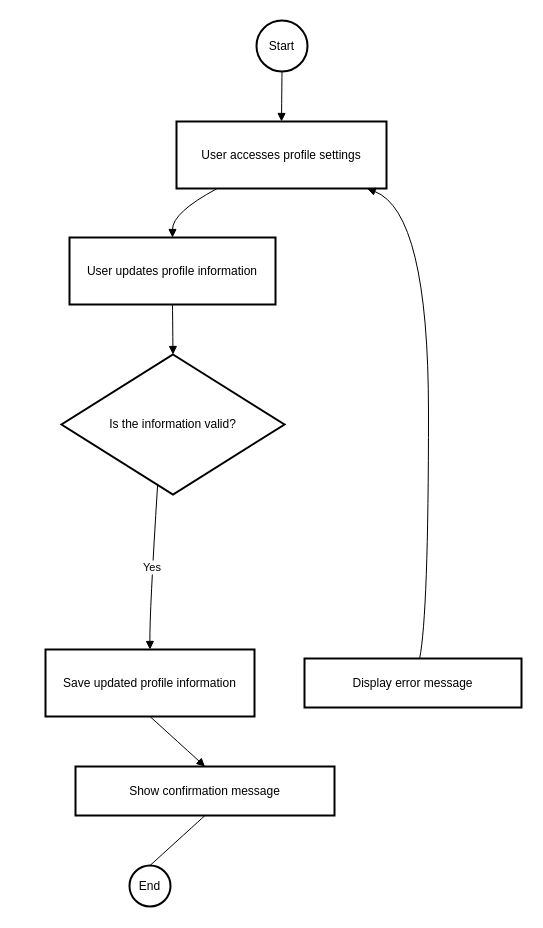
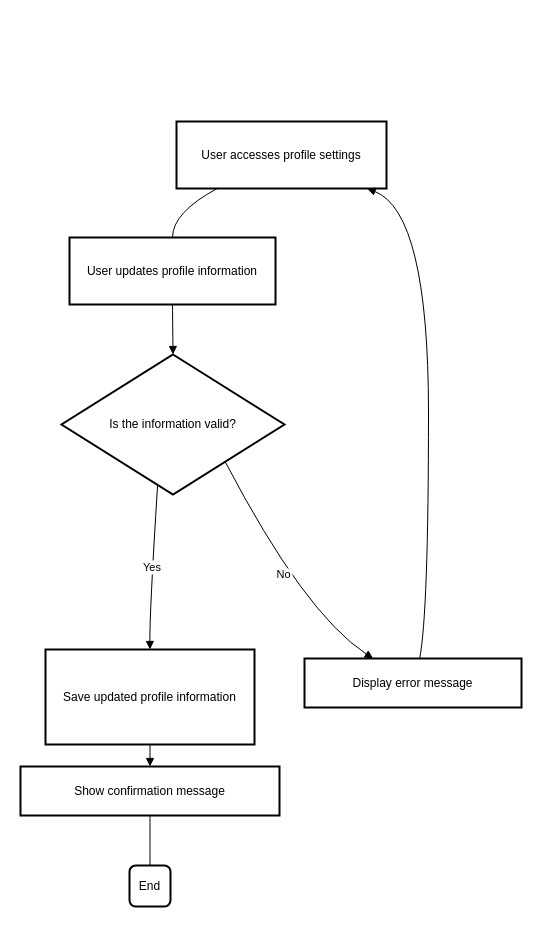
  <mxCell id="0" />
  <mxCell id="1" parent="0" />
- <mxCell id="2" value="Start" style="ellipse;aspect=fixed;strokeWidth=2;whiteSpace=wrap;" vertex="1" parent="1"><mxGeometry x="256" y="20" width="51" height="51" as="geometry" /></mxCell>
  <mxCell id="3" value="User accesses profile settings" style="whiteSpace=wrap;strokeWidth=2;" vertex="1" parent="1"><mxGeometry x="176" y="121" width="210" height="67" as="geometry" /></mxCell>
  <mxCell id="4" value="User updates profile information" style="whiteSpace=wrap;strokeWidth=2;" vertex="1" parent="1"><mxGeometry x="69" y="237" width="206" height="67" as="geometry" /></mxCell>
  <mxCell id="5" value="Is the information valid?" style="rhombus;strokeWidth=2;whiteSpace=wrap;" vertex="1" parent="1"><mxGeometry x="61" y="354" width="223" height="140" as="geometry" /></mxCell>
- <mxCell id="6" value="Save updated profile information" style="whiteSpace=wrap;strokeWidth=2;" vertex="1" parent="1"><mxGeometry x="45" y="649" width="209" height="67" as="geometry" /></mxCell>
- <mxCell id="7" value="Show confirmation message" style="whiteSpace=wrap;strokeWidth=2;" vertex="1" parent="1"><mxGeometry x="75" y="766" width="259" height="49" as="geometry" /></mxCell>
- <mxCell id="8" value="End" style="ellipse;aspect=fixed;strokeWidth=2;whiteSpace=wrap;" vertex="1" parent="1"><mxGeometry x="129" y="865" width="41" height="41" as="geometry" /></mxCell>
+ <mxCell id="6" value="Save updated profile information" style="whiteSpace=wrap;strokeWidth=2;" vertex="1" parent="1"><mxGeometry x="45" y="649" width="209" height="95" as="geometry" /></mxCell>
+ <mxCell id="7" value="Show confirmation message" style="whiteSpace=wrap;strokeWidth=2;" vertex="1" parent="1"><mxGeometry x="20" y="766" width="259" height="49" as="geometry" /></mxCell>
+ <mxCell id="8" value="End" style="aspect=fixed;strokeWidth=2;whiteSpace=wrap;rounded=1;" vertex="1" parent="1"><mxGeometry x="129" y="865" width="41" height="41" as="geometry" /></mxCell>
  <mxCell id="9" value="Display error message" style="whiteSpace=wrap;strokeWidth=2;" vertex="1" parent="1"><mxGeometry x="304" y="658" width="217" height="49" as="geometry" /></mxCell>
- <mxCell id="10" value="" style="curved=1;startArrow=none;endArrow=block;exitX=0.49;exitY=0.99;entryX=0.5;entryY=-0.01;rounded=0;" edge="1" parent="1" source="2" target="3"><mxGeometry relative="1" as="geometry"><Array as="points" /></mxGeometry></mxCell>
- <mxCell id="11" value="" style="curved=1;startArrow=none;endArrow=block;exitX=0.2;exitY=0.99;entryX=0.5;entryY=0;rounded=0;" edge="1" parent="1" source="3" target="4"><mxGeometry relative="1" as="geometry"><Array as="points"><mxPoint x="172" y="212" /></Array></mxGeometry></mxCell>
+ <mxCell id="11" value="" style="curved=1;startArrow=none;endArrow=none;exitX=0.2;exitY=0.99;entryX=0.5;entryY=0;rounded=0;" edge="1" parent="1" source="3" target="4"><mxGeometry relative="1" as="geometry"><Array as="points"><mxPoint x="172" y="212" /></Array></mxGeometry></mxCell>
  <mxCell id="12" value="" style="curved=1;startArrow=none;endArrow=block;exitX=0.5;exitY=1;entryX=0.5;entryY=0;rounded=0;" edge="1" parent="1" source="4" target="5"><mxGeometry relative="1" as="geometry"><Array as="points" /></mxGeometry></mxCell>
  <mxCell id="13" value="Yes" style="curved=1;startArrow=none;endArrow=block;exitX=0.42;exitY=1;entryX=0.5;entryY=0.01;rounded=0;" edge="1" parent="1" source="5" target="6"><mxGeometry relative="1" as="geometry"><Array as="points"><mxPoint x="149" y="613" /></Array></mxGeometry></mxCell>
  <mxCell id="14" value="" style="curved=1;startArrow=none;endArrow=block;exitX=0.5;exitY=1;entryX=0.5;entryY=0;rounded=0;" edge="1" parent="1" source="6" target="7"><mxGeometry relative="1" as="geometry"><Array as="points" /></mxGeometry></mxCell>
  <mxCell id="15" value="" style="curved=1;startArrow=none;endArrow=none;exitX=0.5;exitY=1;entryX=0.5;entryY=0;rounded=0;" edge="1" parent="1" source="7" target="8"><mxGeometry relative="1" as="geometry"><Array as="points" /></mxGeometry></mxCell>
+ <mxCell id="16" value="No" style="curved=1;startArrow=none;endArrow=block;exitX=0.94;exitY=1;entryX=0.32;entryY=0.01;rounded=0;" edge="1" parent="1" source="5" target="9"><mxGeometry relative="1" as="geometry"><Array as="points"><mxPoint x="304" y="613" /></Array></mxGeometry></mxCell>
  <mxCell id="17" value="" style="curved=1;startArrow=none;endArrow=block;exitX=0.53;exitY=0.01;entryX=0.9;entryY=0.99;rounded=0;" edge="1" parent="1" source="9" target="3"><mxGeometry relative="1" as="geometry"><Array as="points"><mxPoint x="428" y="613" /><mxPoint x="428" y="212" /></Array></mxGeometry></mxCell>
